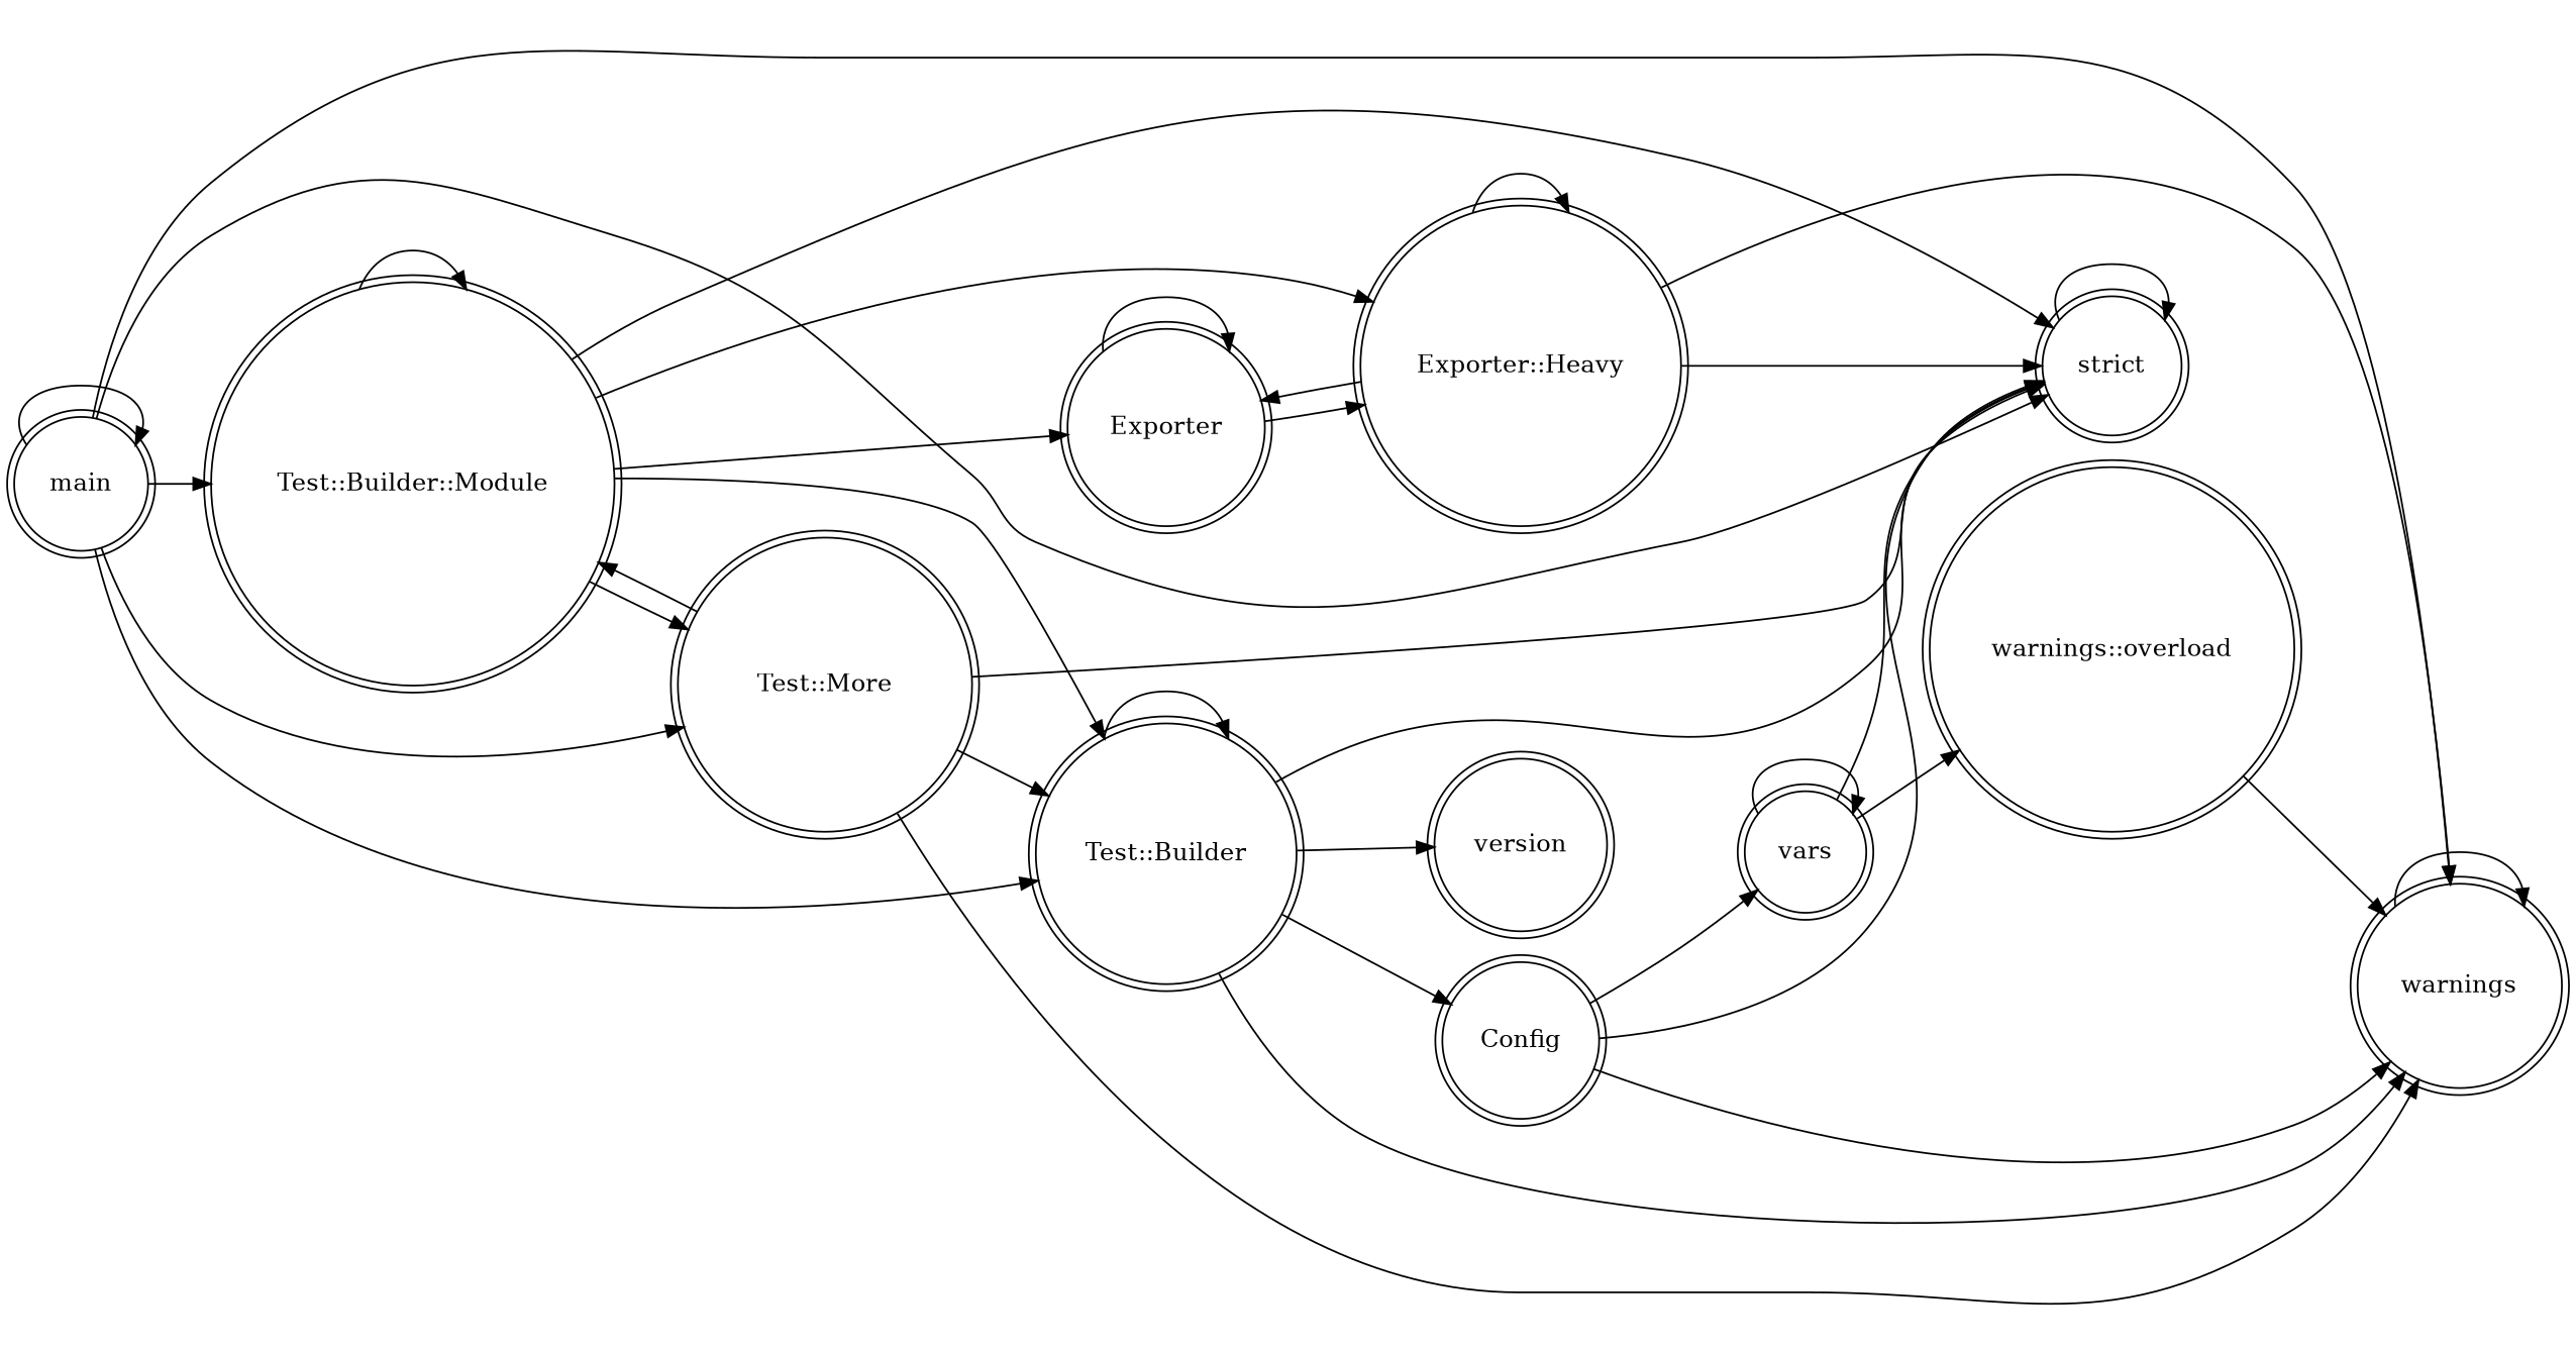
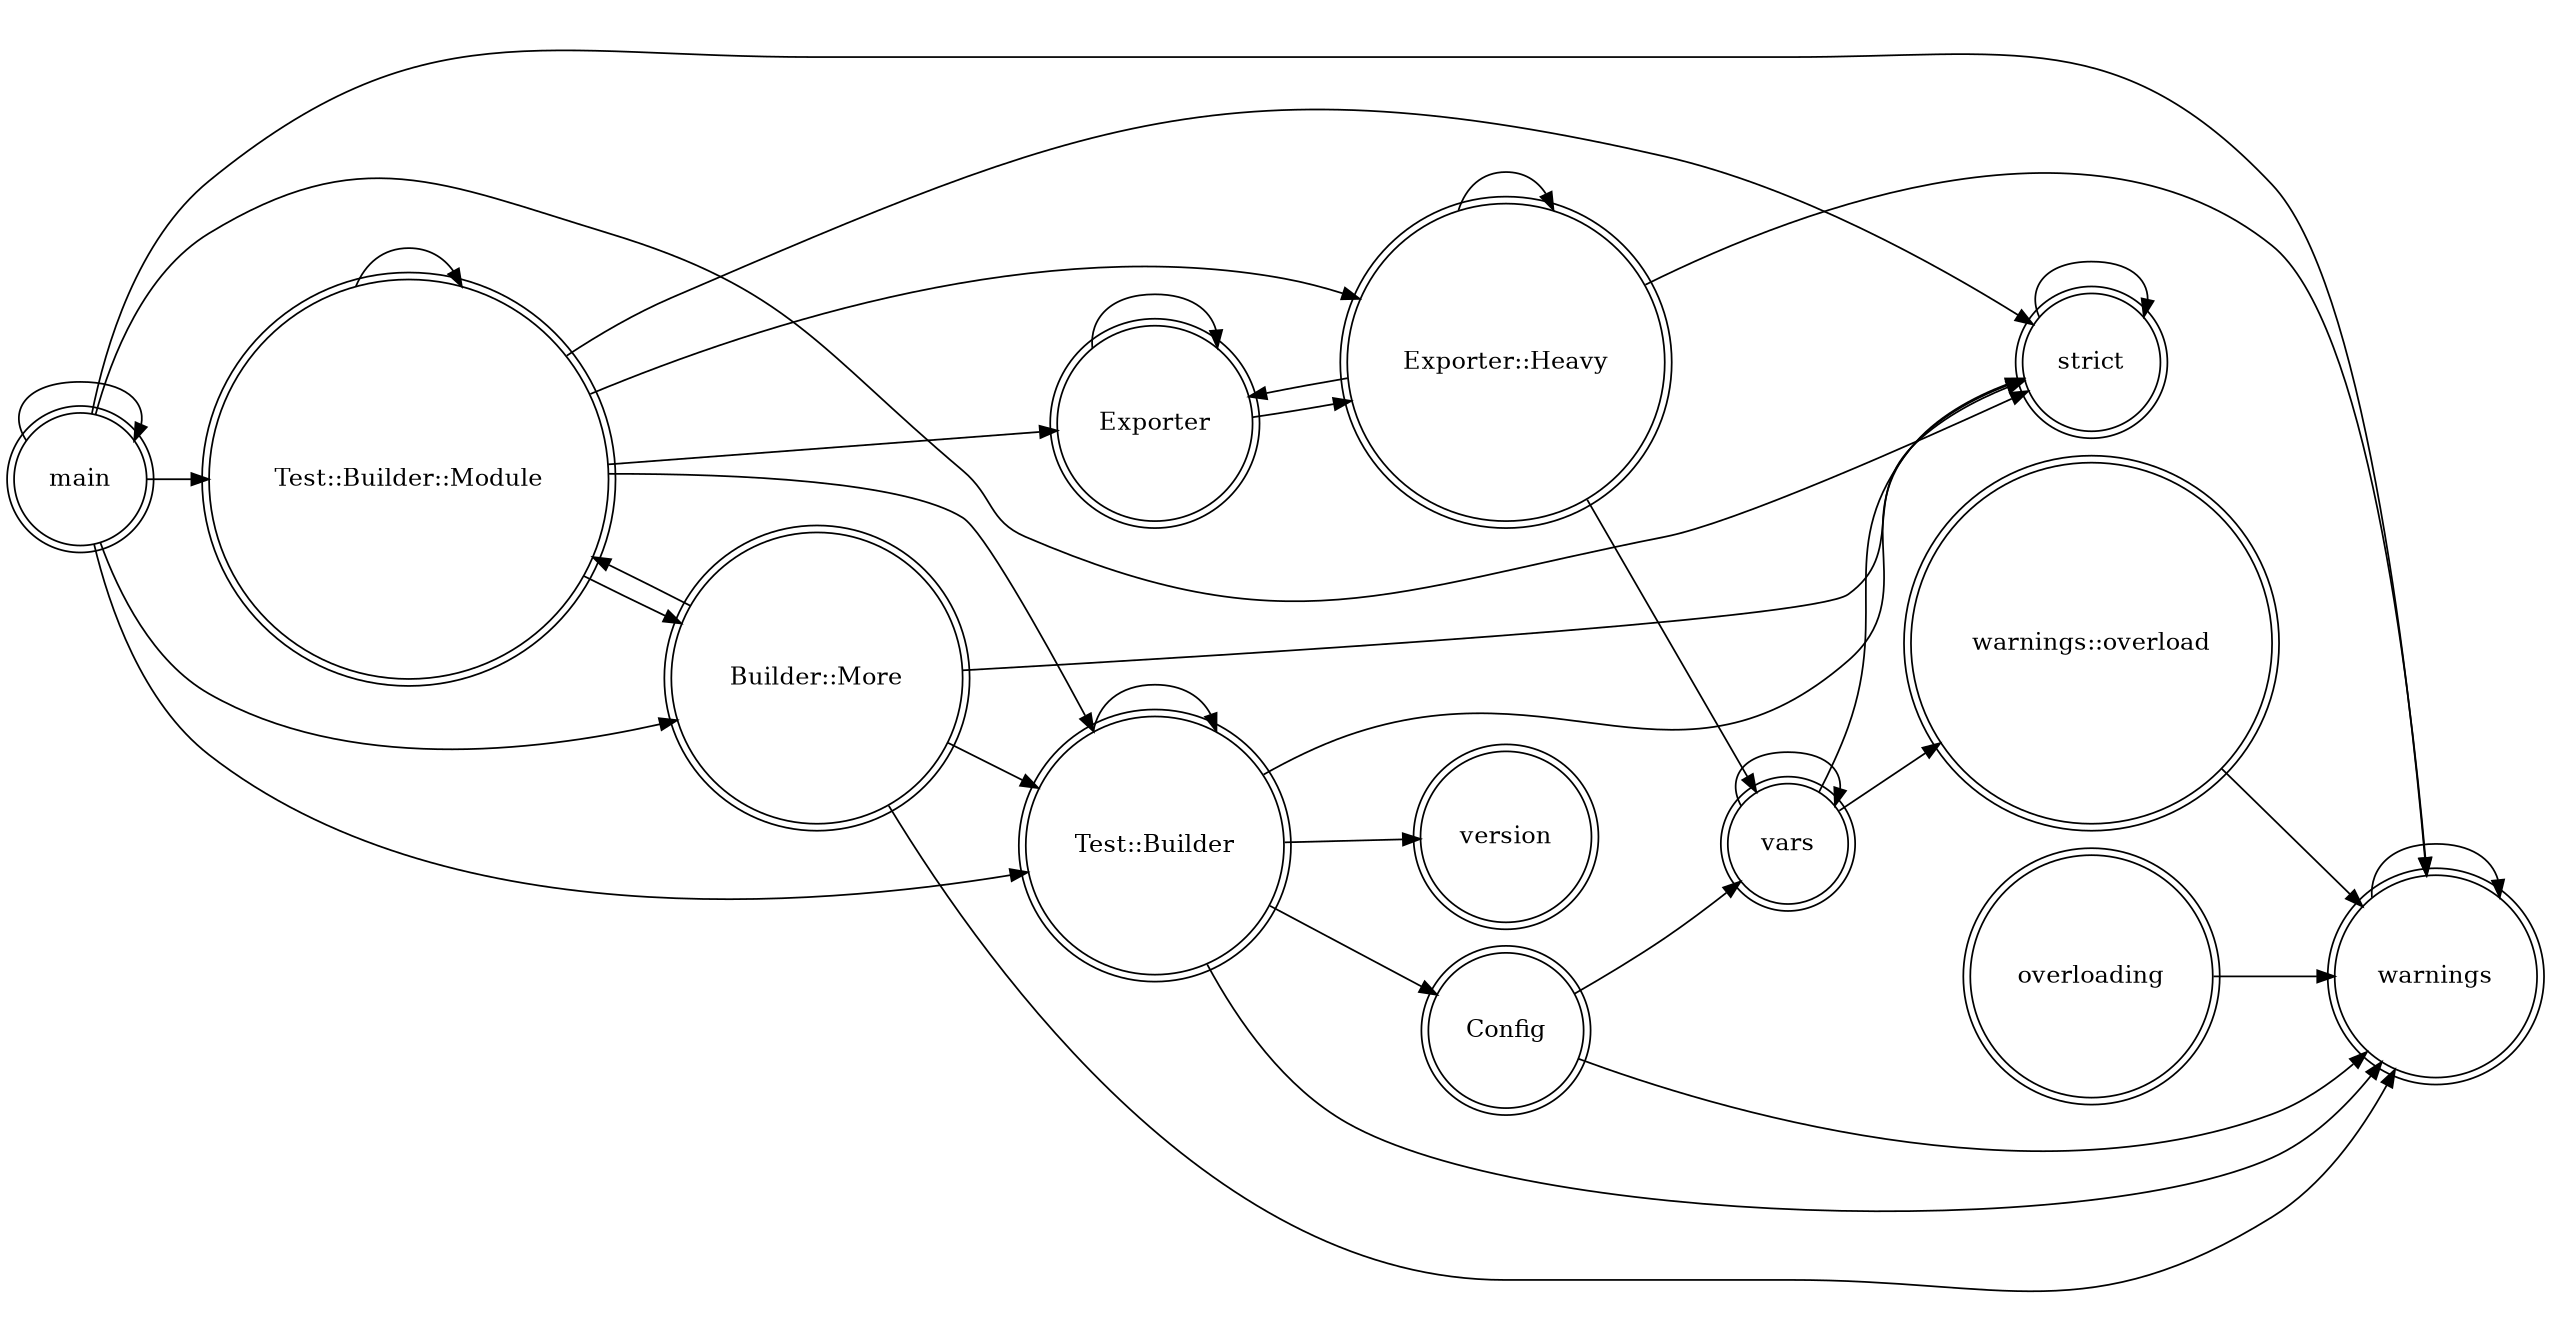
  digraph {
    rankdir=LR
    node [shape=doublecircle]
    Exporter
    "Exporter::Heavy"
    warnings
    "strict"
+   overloading
    main
    "Test::Builder::Module"
    "Test::Builder"
-   "Test::More"
+   "Test::More" [label="Builder::More"]
    Config
    version
    vars
    n13 [label="warnings::overload"]
    Exporter -> Exporter
    Exporter -> "Exporter::Heavy"
    "Exporter::Heavy" -> Exporter
    "Exporter::Heavy" -> "Exporter::Heavy"
    "Exporter::Heavy" -> warnings
-   "Exporter::Heavy" -> "strict"
+   "Exporter::Heavy" -> vars
    warnings -> warnings
    "strict" -> "strict"
+   overloading -> warnings
    main -> warnings
    main -> "strict"
    main -> main
    main -> "Test::Builder::Module"
    main -> "Test::Builder"
    main -> "Test::More"
    "Test::Builder::Module" -> Exporter
    "Test::Builder::Module" -> "Exporter::Heavy"
    "Test::Builder::Module" -> "strict"
    "Test::Builder::Module" -> "Test::Builder::Module"
    "Test::Builder::Module" -> "Test::Builder"
    "Test::Builder::Module" -> "Test::More"
    "Test::Builder" -> warnings
    "Test::Builder" -> "strict"
    "Test::Builder" -> "Test::Builder"
    "Test::Builder" -> Config
    "Test::Builder" -> version
    "Test::More" -> warnings
    "Test::More" -> "strict"
    "Test::More" -> "Test::Builder::Module"
    "Test::More" -> "Test::Builder"
    Config -> warnings
-   Config -> "strict"
    Config -> vars
    vars -> "strict"
    vars -> vars
    vars -> n13
    n13 -> warnings
  }
